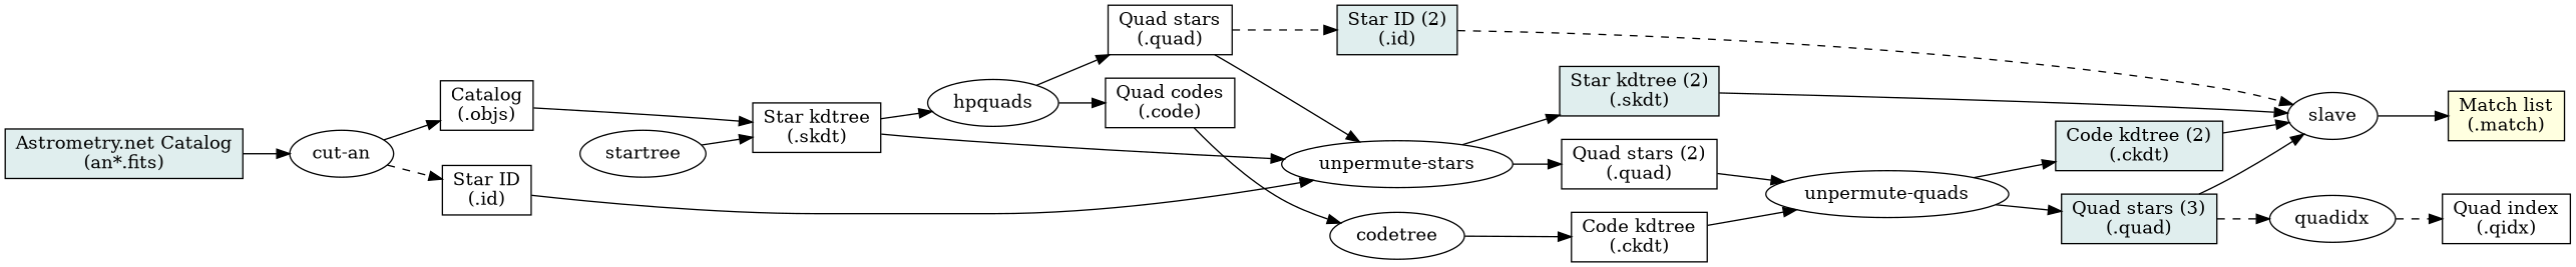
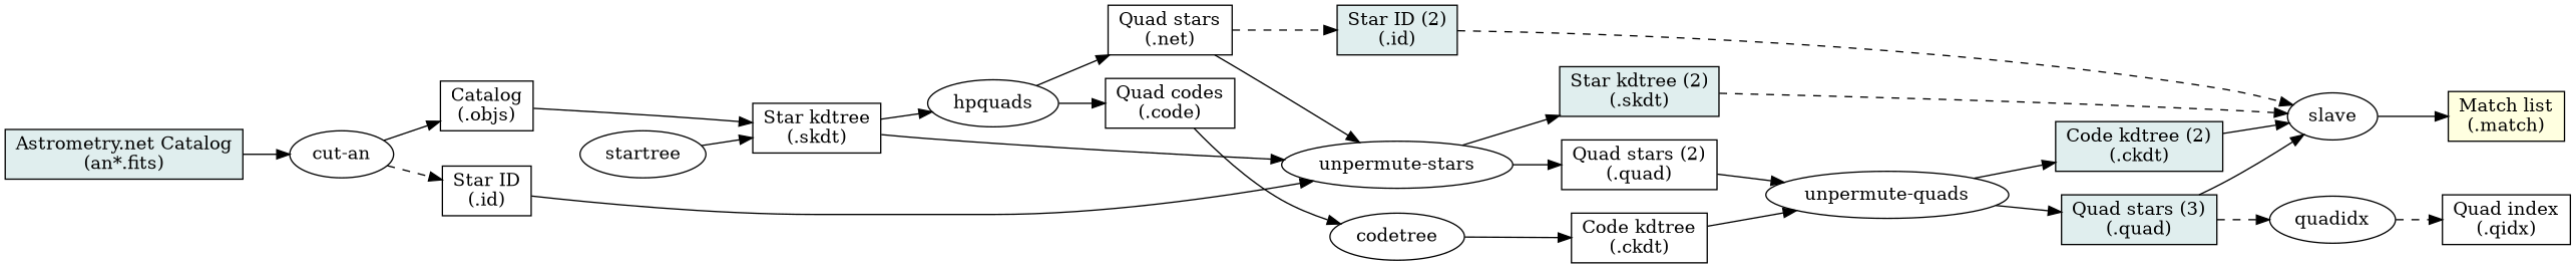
  graph {
    rankdir=LR
    node [fillcolor=lightyellow shape=box]
    edge [dir=forward]
    n1 [fillcolor=azure2 label="Astrometry.net Catalog\n(an*.fits)" style=filled]
    n2 [label="cut-an" shape=ellipse]
    n3 [label="Star ID\n(.id)"]
    n4 [label="Catalog\n(.objs)"]
    n5 [fillcolor=azure2 label="Quad stars (3)\n(.quad)" style=filled]
    slave [shape=ellipse]
    quadidx [shape=ellipse]
    n8 [label="Match list\n(.match)" style=filled]
    n9 [label="Quad index\n(.qidx)"]
    n10 [fillcolor=azure2 label="Code kdtree (2)\n(.ckdt)" style=filled]
    n11 [fillcolor=azure2 label="Star kdtree (2)\n(.skdt)" style=filled]
    n12 [fillcolor=azure2 label="Star ID (2)\n(.id)" style=filled]
    n13 [label="unpermute-stars" shape=ellipse]
    n14 [label="Quad stars (2)\n(.quad)"]
    n15 [label="Star kdtree\n(.skdt)"]
    hpquads [shape=ellipse]
-   n17 [label="Quad stars\n(.quad)"]
+   n17 [label="Quad stars\n(.net)"]
    n18 [label="Quad codes\n(.code)"]
    startree [shape=ellipse]
    n20 [label="Code kdtree\n(.ckdt)"]
    n21 [label="unpermute-quads" shape=ellipse]
    codetree [shape=ellipse]
    n1 -- n2
    n2 -- n3 [style=dashed]
    n2 -- n4
    n3 -- n13 [minlen=5 style=solid]
    n4 -- n15
    n5 -- slave
    n5 -- quadidx [style=dashed]
    slave -- n8
    quadidx -- n9 [style=dashed]
    n10 -- slave
-   n11 -- slave [minlen=3]
+   n11 -- slave [minlen=3 style=dashed]
    n12 -- slave [minlen=3 style=dashed]
    n13 -- n11
    n13 -- n14
    n14 -- n21
    n15 -- n13
    n15 -- hpquads
    hpquads -- n17
    hpquads -- n18
    n17 -- n12 [style=dashed]
    n17 -- n13
    n18 -- codetree
    startree -- n15
    n20 -- n21
    n21 -- n5
    n21 -- n10
    codetree -- n20
  }
